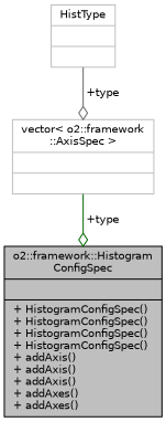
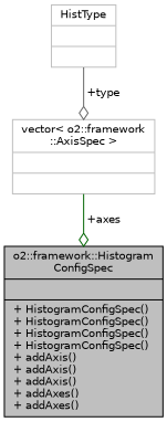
  digraph {
    node [color=grey75 fontname=Helvetica fontsize=10 shape=record]
    edge [arrowhead=odiamond fontname=Helvetica fontsize=10 labelfontname=Helvetica labelfontsize=10 style=solid]
    n1 [color=black fillcolor=grey75 fontcolor=black height=0.2 label="{o2::framework::Histogram\lConfigSpec\n||+ HistogramConfigSpec()\l+ HistogramConfigSpec()\l+ HistogramConfigSpec()\l+ HistogramConfigSpec()\l+ addAxis()\l+ addAxis()\l+ addAxis()\l+ addAxes()\l+ addAxes()\l}" style=filled width=0.4]
    n2 [height=0.2 label="{vector\< o2::framework\l::AxisSpec \>\n||}" width=0.4]
    n3 [height=0.2 label="{HistType\n||}" width=0.4]
-   n2 -> n1 [color=darkgreen label=" +type"]
+   n2 -> n1 [color=darkgreen label=" +axes"]
    n3 -> n2 [color=gray40 label=" +type"]
  }
